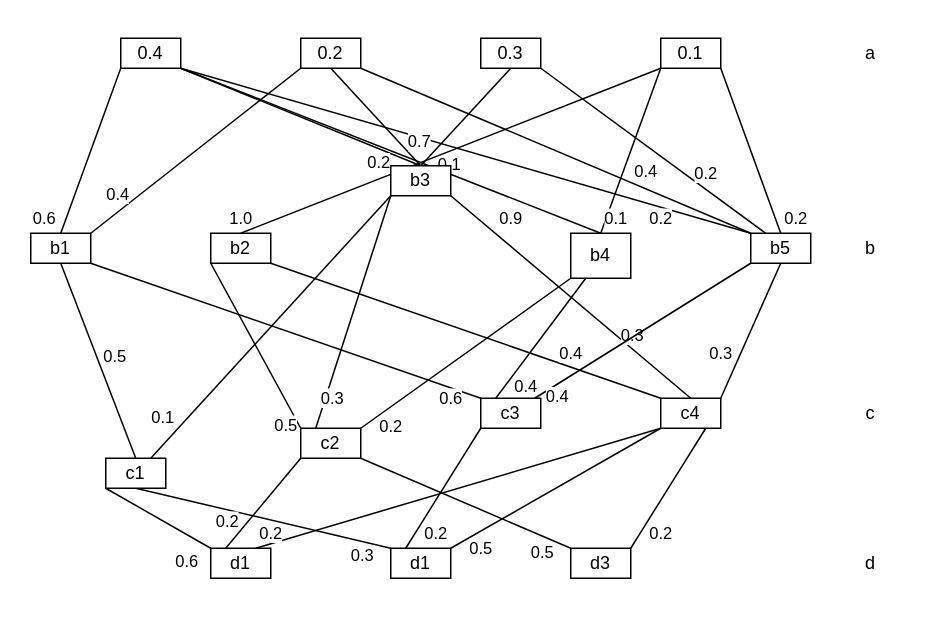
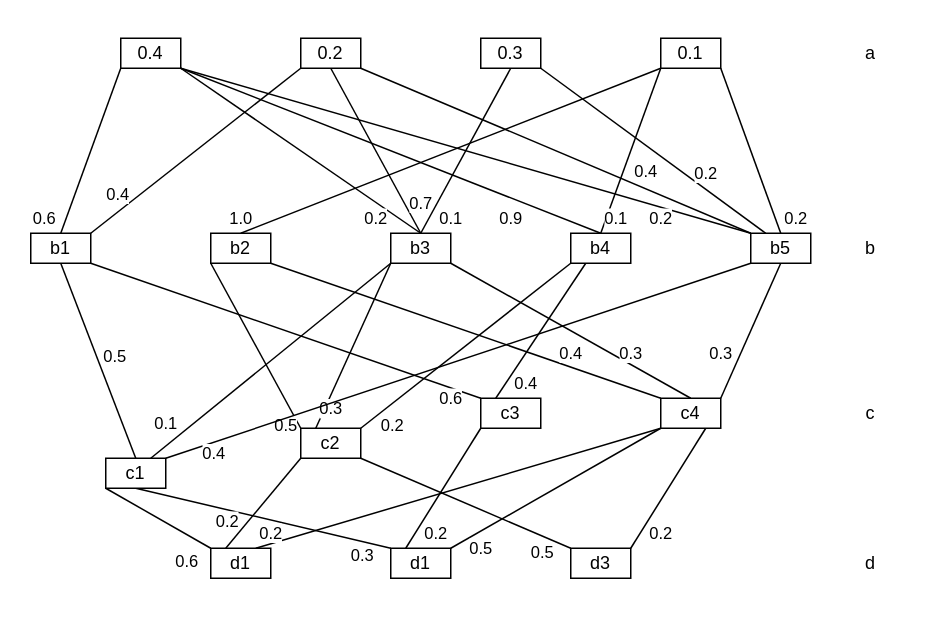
  <mxCell id="0" />
  <mxCell id="1" parent="0" />
  <mxCell id="2" value="0.6" style="rounded=0;orthogonalLoop=1;jettySize=auto;html=1;exitX=0;exitY=1;exitDx=0;exitDy=0;entryX=0.5;entryY=0;entryDx=0;entryDy=0;endArrow=none;endFill=0;" edge="1" parent="1" source="6" target="20"><mxGeometry x="0.908" y="-14" relative="1" as="geometry"><mxPoint as="offset" /></mxGeometry></mxCell>
  <mxCell id="3" value="0.2" style="rounded=0;orthogonalLoop=1;jettySize=auto;html=1;exitX=1;exitY=1;exitDx=0;exitDy=0;entryX=0.5;entryY=0;entryDx=0;entryDy=0;endArrow=none;endFill=0;" edge="1" parent="1" source="6" target="27"><mxGeometry x="0.687" y="-9" relative="1" as="geometry"><mxPoint as="offset" /></mxGeometry></mxCell>
  <mxCell id="4" value="0.9" style="rounded=0;orthogonalLoop=1;jettySize=auto;html=1;exitX=1;exitY=1;exitDx=0;exitDy=0;entryX=0.5;entryY=0;entryDx=0;entryDy=0;endArrow=none;endFill=0;" edge="1" parent="1" source="6" target="30"><mxGeometry x="0.604" y="-13" relative="1" as="geometry"><mxPoint as="offset" /></mxGeometry></mxCell>
  <mxCell id="5" value="0.2" style="rounded=0;orthogonalLoop=1;jettySize=auto;html=1;exitX=1;exitY=1;exitDx=0;exitDy=0;entryX=0;entryY=0;entryDx=0;entryDy=0;endArrow=none;endFill=0;" edge="1" parent="1" source="6" target="33"><mxGeometry x="0.695" y="-7" relative="1" as="geometry"><mxPoint x="330" y="105" as="targetPoint" /><mxPoint as="offset" /></mxGeometry></mxCell>
  <mxCell id="6" value="0.4" style="rounded=0;whiteSpace=wrap;html=1;" vertex="1" parent="1"><mxGeometry x="80" y="25" width="40" height="20" as="geometry" /></mxCell>
  <mxCell id="7" value="0.4" style="rounded=0;orthogonalLoop=1;jettySize=auto;html=1;exitX=0;exitY=1;exitDx=0;exitDy=0;entryX=1;entryY=0;entryDx=0;entryDy=0;endArrow=none;endFill=0;" edge="1" parent="1" source="10" target="20"><mxGeometry x="0.657" y="-9" relative="1" as="geometry"><mxPoint as="offset" /></mxGeometry></mxCell>
  <mxCell id="8" value="0.7" style="rounded=0;orthogonalLoop=1;jettySize=auto;html=1;exitX=0.5;exitY=1;exitDx=0;exitDy=0;entryX=0.5;entryY=0;entryDx=0;entryDy=0;endArrow=none;endFill=0;" edge="1" parent="1" source="10" target="27"><mxGeometry x="0.72" y="10" relative="1" as="geometry"><mxPoint as="offset" /></mxGeometry></mxCell>
  <mxCell id="9" value="0.4" style="rounded=0;orthogonalLoop=1;jettySize=auto;html=1;exitX=1;exitY=1;exitDx=0;exitDy=0;entryX=0;entryY=0;entryDx=0;entryDy=0;endArrow=none;endFill=0;" edge="1" parent="1" source="10" target="33"><mxGeometry x="0.433" y="10" relative="1" as="geometry"><mxPoint as="offset" /></mxGeometry></mxCell>
  <mxCell id="10" value="0.2" style="rounded=0;whiteSpace=wrap;html=1;" vertex="1" parent="1"><mxGeometry x="200" y="25" width="40" height="20" as="geometry" /></mxCell>
  <mxCell id="11" value="0.1" style="rounded=0;orthogonalLoop=1;jettySize=auto;html=1;exitX=0.5;exitY=1;exitDx=0;exitDy=0;entryX=0.5;entryY=0;entryDx=0;entryDy=0;endArrow=none;endFill=0;" edge="1" parent="1" source="13" target="27"><mxGeometry x="0.707" y="13" relative="1" as="geometry"><mxPoint as="offset" /></mxGeometry></mxCell>
  <mxCell id="12" value="0.2" style="rounded=0;orthogonalLoop=1;jettySize=auto;html=1;exitX=1;exitY=1;exitDx=0;exitDy=0;entryX=0.25;entryY=0;entryDx=0;entryDy=0;endArrow=none;endFill=0;" edge="1" parent="1" source="13" target="33"><mxGeometry x="0.399" y="9" relative="1" as="geometry"><mxPoint as="offset" /></mxGeometry></mxCell>
  <mxCell id="13" value="0.3" style="rounded=0;whiteSpace=wrap;html=1;" vertex="1" parent="1"><mxGeometry x="320" y="25" width="40" height="20" as="geometry" /></mxCell>
  <mxCell id="14" value="1.0" style="rounded=0;orthogonalLoop=1;jettySize=auto;html=1;exitX=0;exitY=1;exitDx=0;exitDy=0;entryX=0.5;entryY=0;entryDx=0;entryDy=0;endArrow=none;endFill=0;" edge="1" parent="1" source="17" target="23"><mxGeometry x="0.976" y="-9" relative="1" as="geometry"><mxPoint as="offset" /></mxGeometry></mxCell>
  <mxCell id="15" value="0.1" style="rounded=0;orthogonalLoop=1;jettySize=auto;html=1;exitX=0;exitY=1;exitDx=0;exitDy=0;entryX=0.5;entryY=0;entryDx=0;entryDy=0;endArrow=none;endFill=0;" edge="1" parent="1" source="17" target="30"><mxGeometry x="0.781" y="6" relative="1" as="geometry"><mxPoint as="offset" /></mxGeometry></mxCell>
  <mxCell id="16" value="0.2" style="rounded=0;orthogonalLoop=1;jettySize=auto;html=1;exitX=1;exitY=1;exitDx=0;exitDy=0;entryX=0.5;entryY=0;entryDx=0;entryDy=0;endArrow=none;endFill=0;" edge="1" parent="1" source="17" target="33"><mxGeometry x="0.898" y="13" relative="1" as="geometry"><mxPoint as="offset" /></mxGeometry></mxCell>
  <mxCell id="17" value="0.1" style="rounded=0;whiteSpace=wrap;html=1;" vertex="1" parent="1"><mxGeometry x="440" y="25" width="40" height="20" as="geometry" /></mxCell>
  <mxCell id="18" value="0.5" style="rounded=0;orthogonalLoop=1;jettySize=auto;html=1;exitX=0.5;exitY=1;exitDx=0;exitDy=0;entryX=0.5;entryY=0;entryDx=0;entryDy=0;endArrow=none;endFill=0;" edge="1" parent="1" source="20" target="36"><mxGeometry x="0.026" y="11" relative="1" as="geometry"><mxPoint as="offset" /></mxGeometry></mxCell>
  <mxCell id="19" value="0.6" style="rounded=0;orthogonalLoop=1;jettySize=auto;html=1;exitX=1;exitY=1;exitDx=0;exitDy=0;entryX=0;entryY=0;entryDx=0;entryDy=0;endArrow=none;endFill=0;" edge="1" parent="1" source="20" target="41"><mxGeometry x="0.863" y="-7" relative="1" as="geometry"><mxPoint as="offset" /></mxGeometry></mxCell>
  <mxCell id="20" value="b1" style="rounded=0;whiteSpace=wrap;html=1;" vertex="1" parent="1"><mxGeometry x="20" y="155" width="40" height="20" as="geometry" /></mxCell>
  <mxCell id="21" value="0.5" style="rounded=0;orthogonalLoop=1;jettySize=auto;html=1;exitX=0;exitY=1;exitDx=0;exitDy=0;entryX=0;entryY=0;entryDx=0;entryDy=0;endArrow=none;endFill=0;" edge="1" parent="1" source="23" target="39"><mxGeometry x="0.897" y="-8" relative="1" as="geometry"><mxPoint as="offset" /></mxGeometry></mxCell>
  <mxCell id="22" value="0.4" style="rounded=0;orthogonalLoop=1;jettySize=auto;html=1;exitX=1;exitY=1;exitDx=0;exitDy=0;entryX=0;entryY=0;entryDx=0;entryDy=0;endArrow=none;endFill=0;" edge="1" parent="1" source="23" target="45"><mxGeometry x="0.516" y="9" relative="1" as="geometry"><mxPoint as="offset" /></mxGeometry></mxCell>
  <mxCell id="23" value="b2" style="rounded=0;whiteSpace=wrap;html=1;" vertex="1" parent="1"><mxGeometry x="140" y="155" width="40" height="20" as="geometry" /></mxCell>
  <mxCell id="24" value="0.1" style="rounded=0;orthogonalLoop=1;jettySize=auto;html=1;exitX=0;exitY=1;exitDx=0;exitDy=0;entryX=0.75;entryY=0;entryDx=0;entryDy=0;endArrow=none;endFill=0;" edge="1" parent="1" source="27" target="36"><mxGeometry x="0.784" y="-12" relative="1" as="geometry"><mxPoint as="offset" /></mxGeometry></mxCell>
  <mxCell id="25" value="0.3" style="rounded=0;orthogonalLoop=1;jettySize=auto;html=1;exitX=0;exitY=1;exitDx=0;exitDy=0;entryX=0.25;entryY=0;entryDx=0;entryDy=0;endArrow=none;endFill=0;" edge="1" parent="1" source="27" target="39"><mxGeometry x="0.736" y="4" relative="1" as="geometry"><mxPoint as="offset" /></mxGeometry></mxCell>
  <mxCell id="26" value="0.3" style="rounded=0;orthogonalLoop=1;jettySize=auto;html=1;exitX=1;exitY=1;exitDx=0;exitDy=0;entryX=0.5;entryY=0;entryDx=0;entryDy=0;endArrow=none;endFill=0;" edge="1" parent="1" source="27" target="45"><mxGeometry x="0.46" y="7" relative="1" as="geometry"><mxPoint as="offset" /></mxGeometry></mxCell>
- <mxCell id="27" value="b3" style="rounded=0;whiteSpace=wrap;html=1;" vertex="1" parent="1"><mxGeometry x="260" y="110" width="40" height="20" as="geometry" /></mxCell>
+ <mxCell id="27" value="b3" style="rounded=0;whiteSpace=wrap;html=1;" vertex="1" parent="1"><mxGeometry x="260" y="155" width="40" height="20" as="geometry" /></mxCell>
  <mxCell id="28" value="0.2" style="rounded=0;orthogonalLoop=1;jettySize=auto;html=1;exitX=0;exitY=1;exitDx=0;exitDy=0;entryX=1;entryY=0;entryDx=0;entryDy=0;endArrow=none;endFill=0;" edge="1" parent="1" source="30" target="39"><mxGeometry x="0.798" y="11" relative="1" as="geometry"><mxPoint as="offset" /></mxGeometry></mxCell>
  <mxCell id="29" value="0.4" style="rounded=0;orthogonalLoop=1;jettySize=auto;html=1;exitX=0.25;exitY=1;exitDx=0;exitDy=0;entryX=0.25;entryY=0;entryDx=0;entryDy=0;endArrow=none;endFill=0;" edge="1" parent="1" source="30" target="41"><mxGeometry x="0.641" y="11" relative="1" as="geometry"><mxPoint as="offset" /></mxGeometry></mxCell>
- <mxCell id="30" value="b4" style="rounded=0;whiteSpace=wrap;html=1;" vertex="1" parent="1"><mxGeometry x="380" y="155" width="40" height="30" as="geometry" /></mxCell>
- <mxCell id="31" value="0.4" style="rounded=0;orthogonalLoop=1;jettySize=auto;html=1;exitX=0;exitY=1;exitDx=0;exitDy=0;endArrow=none;endFill=0;" edge="1" parent="1" source="33" target="41"><mxGeometry x="0.851" y="7" relative="1" as="geometry"><mxPoint as="offset" /></mxGeometry></mxCell>
+ <mxCell id="30" value="b4" style="rounded=0;whiteSpace=wrap;html=1;" vertex="1" parent="1"><mxGeometry x="380" y="155" width="40" height="20" as="geometry" /></mxCell>
+ <mxCell id="31" value="0.4" style="rounded=0;orthogonalLoop=1;jettySize=auto;html=1;exitX=0;exitY=1;exitDx=0;exitDy=0;entryX=1;entryY=0;entryDx=0;entryDy=0;endArrow=none;endFill=0;" edge="1" parent="1" source="33" target="36"><mxGeometry x="0.851" y="7" relative="1" as="geometry"><mxPoint as="offset" /></mxGeometry></mxCell>
  <mxCell id="32" value="0.3" style="rounded=0;orthogonalLoop=1;jettySize=auto;html=1;exitX=0.5;exitY=1;exitDx=0;exitDy=0;entryX=1;entryY=0;entryDx=0;entryDy=0;endArrow=none;endFill=0;" edge="1" parent="1" source="33" target="45"><mxGeometry x="0.443" y="-12" relative="1" as="geometry"><mxPoint as="offset" /></mxGeometry></mxCell>
  <mxCell id="33" value="b5" style="rounded=0;whiteSpace=wrap;html=1;" vertex="1" parent="1"><mxGeometry x="500" y="155" width="40" height="20" as="geometry" /></mxCell>
  <mxCell id="34" value="0.6" style="rounded=0;orthogonalLoop=1;jettySize=auto;html=1;exitX=0;exitY=1;exitDx=0;exitDy=0;entryX=0;entryY=0;entryDx=0;entryDy=0;endArrow=none;endFill=0;" edge="1" parent="1" source="36" target="46"><mxGeometry x="0.76" y="-16" relative="1" as="geometry"><mxPoint as="offset" /></mxGeometry></mxCell>
  <mxCell id="35" value="0.3" style="rounded=0;orthogonalLoop=1;jettySize=auto;html=1;exitX=0.5;exitY=1;exitDx=0;exitDy=0;entryX=0;entryY=0;entryDx=0;entryDy=0;endArrow=none;endFill=0;" edge="1" parent="1" source="36" target="47"><mxGeometry x="0.8" y="-9" relative="1" as="geometry"><mxPoint as="offset" /></mxGeometry></mxCell>
  <mxCell id="36" value="c1" style="rounded=0;whiteSpace=wrap;html=1;" vertex="1" parent="1"><mxGeometry x="70" y="305" width="40" height="20" as="geometry" /></mxCell>
  <mxCell id="37" value="0.2" style="rounded=0;orthogonalLoop=1;jettySize=auto;html=1;exitX=0;exitY=1;exitDx=0;exitDy=0;entryX=0.25;entryY=0;entryDx=0;entryDy=0;endArrow=none;endFill=0;" edge="1" parent="1" source="39" target="46"><mxGeometry x="0.64" y="-11" relative="1" as="geometry"><mxPoint as="offset" /></mxGeometry></mxCell>
  <mxCell id="38" value="0.5" style="rounded=0;orthogonalLoop=1;jettySize=auto;html=1;exitX=1;exitY=1;exitDx=0;exitDy=0;entryX=0;entryY=0;entryDx=0;entryDy=0;endArrow=none;endFill=0;" edge="1" parent="1" source="39" target="48"><mxGeometry x="0.785" y="-10" relative="1" as="geometry"><mxPoint as="offset" /></mxGeometry></mxCell>
  <mxCell id="39" value="c2" style="rounded=0;whiteSpace=wrap;html=1;" vertex="1" parent="1"><mxGeometry x="200" y="285" width="40" height="20" as="geometry" /></mxCell>
  <mxCell id="40" value="0.2" style="rounded=0;orthogonalLoop=1;jettySize=auto;html=1;exitX=0;exitY=1;exitDx=0;exitDy=0;entryX=0.25;entryY=0;entryDx=0;entryDy=0;endArrow=none;endFill=0;" edge="1" parent="1" source="41" target="47"><mxGeometry x="0.596" y="12" relative="1" as="geometry"><mxPoint as="offset" /></mxGeometry></mxCell>
  <mxCell id="41" value="c3" style="rounded=0;whiteSpace=wrap;html=1;" vertex="1" parent="1"><mxGeometry x="320" y="265" width="40" height="20" as="geometry" /></mxCell>
  <mxCell id="42" value="0.2" style="rounded=0;orthogonalLoop=1;jettySize=auto;html=1;exitX=0;exitY=1;exitDx=0;exitDy=0;entryX=0.75;entryY=0;entryDx=0;entryDy=0;endArrow=none;endFill=0;" edge="1" parent="1" source="45" target="46"><mxGeometry x="0.912" y="-7" relative="1" as="geometry"><mxPoint as="offset" /></mxGeometry></mxCell>
  <mxCell id="43" value="0.5" style="rounded=0;orthogonalLoop=1;jettySize=auto;html=1;exitX=0;exitY=1;exitDx=0;exitDy=0;entryX=1;entryY=0;entryDx=0;entryDy=0;endArrow=none;endFill=0;" edge="1" parent="1" source="45" target="47"><mxGeometry x="0.785" y="10" relative="1" as="geometry"><mxPoint as="offset" /></mxGeometry></mxCell>
  <mxCell id="44" value="0.2" style="rounded=0;orthogonalLoop=1;jettySize=auto;html=1;exitX=0.75;exitY=1;exitDx=0;exitDy=0;entryX=1;entryY=0;entryDx=0;entryDy=0;endArrow=none;endFill=0;" edge="1" parent="1" source="45" target="48"><mxGeometry x="0.596" y="12" relative="1" as="geometry"><mxPoint as="offset" /></mxGeometry></mxCell>
  <mxCell id="45" value="c4" style="rounded=0;whiteSpace=wrap;html=1;" vertex="1" parent="1"><mxGeometry x="440" y="265" width="40" height="20" as="geometry" /></mxCell>
  <mxCell id="46" value="d1" style="rounded=0;whiteSpace=wrap;html=1;" vertex="1" parent="1"><mxGeometry x="140" y="365" width="40" height="20" as="geometry" /></mxCell>
  <mxCell id="47" value="d1" style="rounded=0;whiteSpace=wrap;html=1;" vertex="1" parent="1"><mxGeometry x="260" y="365" width="40" height="20" as="geometry" /></mxCell>
  <mxCell id="48" value="d3" style="rounded=0;whiteSpace=wrap;html=1;" vertex="1" parent="1"><mxGeometry x="380" y="365" width="40" height="20" as="geometry" /></mxCell>
  <mxCell id="49" value="a" style="text;html=1;align=center;verticalAlign=middle;whiteSpace=wrap;rounded=0;" vertex="1" parent="1"><mxGeometry x="550" y="20" width="60" height="30" as="geometry" /></mxCell>
  <mxCell id="50" value="b" style="text;html=1;align=center;verticalAlign=middle;whiteSpace=wrap;rounded=0;" vertex="1" parent="1"><mxGeometry x="550" y="150" width="60" height="30" as="geometry" /></mxCell>
  <mxCell id="51" value="c" style="text;html=1;align=center;verticalAlign=middle;whiteSpace=wrap;rounded=0;" vertex="1" parent="1"><mxGeometry x="550" y="260" width="60" height="30" as="geometry" /></mxCell>
  <mxCell id="52" value="d" style="text;html=1;align=center;verticalAlign=middle;whiteSpace=wrap;rounded=0;" vertex="1" parent="1"><mxGeometry x="550" y="360" width="60" height="30" as="geometry" /></mxCell>
